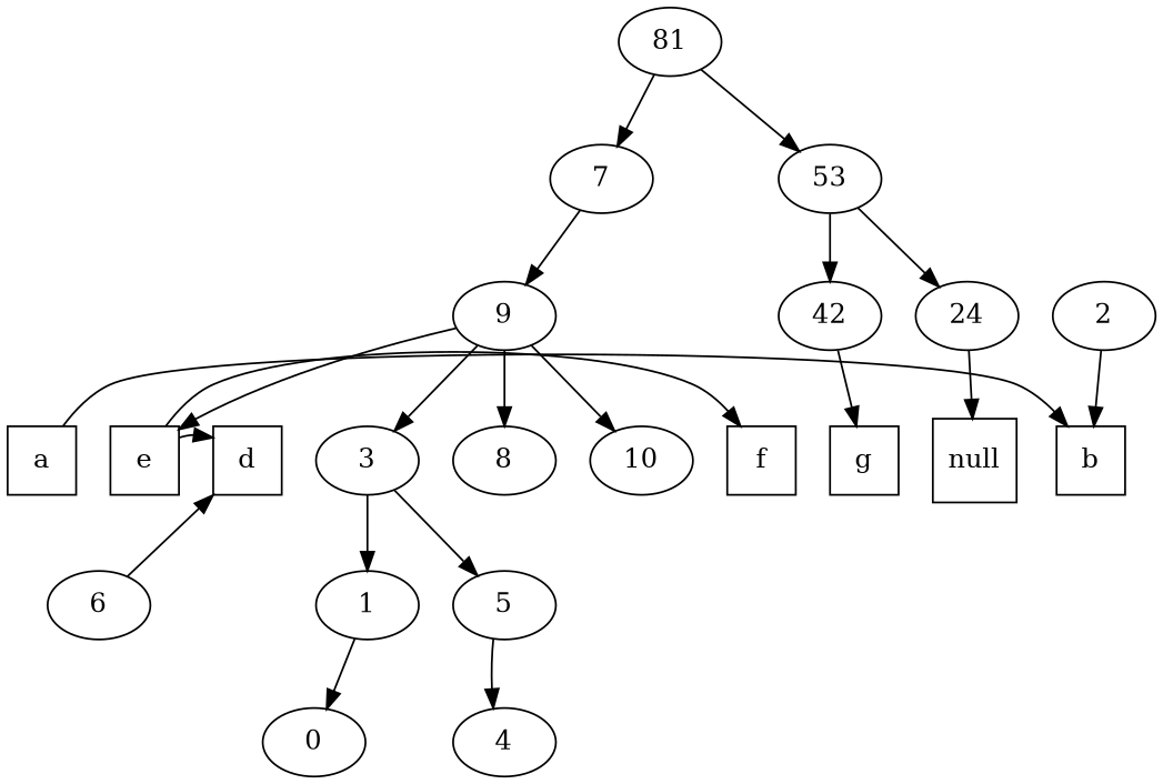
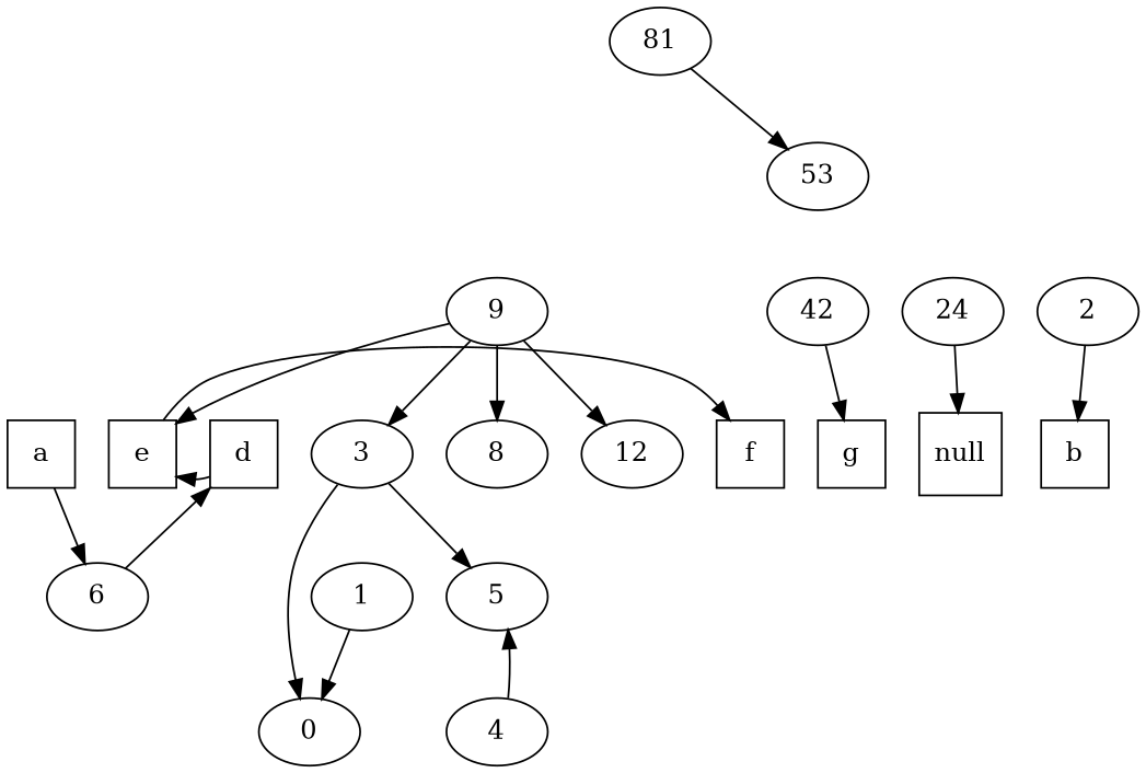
  digraph {
    a [shape=square]
    b [shape=square]
    d [shape=square]
    e [shape=square]
    f [shape=square]
    g [shape=square]
    null [shape=square]
    n8 [label=81]
-   7
    n10 [label=53]
    3
    9
    n13 [label=42]
    n14 [label=24]
    1
    5
    8
-   10
+   10 [label=12]
    0
    2
    4
    6
    subgraph sub_1 {
      rank=same
      a
      b
      d
      e
      f
      g
      null
    }
    subgraph sub_2 {
      a
      b
      d
      e
      f
      g
      null
      n8
-     7
      n10
      3
      9
      n13
      n14
      1
      5
      8
      10
      0
      2
      4
      6
    }
-   a -> b
-   e -> d
+   a -> 6
+   d -> e
    e -> f
-   n8 -> 7
    n8 -> n10
-   7 -> 9
-   n10 -> n13
-   n10 -> n14
-   3 -> 1
+   3 -> 0
    3 -> 5
    9 -> e
    9 -> 3
    9 -> 8
    9 -> 10
    n13 -> g
    n14 -> null
    1 -> 0
-   5 -> 4
+   4 -> 5
    2 -> b
    6 -> d
  }
